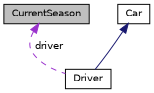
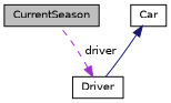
  digraph {
    node [color=black fillcolor=white fontname=Helvetica fontsize=10 shape=record style=filled]
    edge [dir=back fontname=Helvetica fontsize=10 labelfontname=Helvetica labelfontsize=10]
    n1 [fillcolor=grey75 fontcolor=black height=0.2 label=CurrentSeason width=0.4]
    n2 [height=0.2 label=Car width=0.4]
    n3 [height=0.2 label=Driver width=0.4]
    n2 -> n3 [color=midnightblue style=solid]
-   n1 -> n3 [color=darkorchid3 label=" driver" style=dashed]
+   n3 -> n1 [color=darkorchid3 label=" driver" style=dashed]
  }
